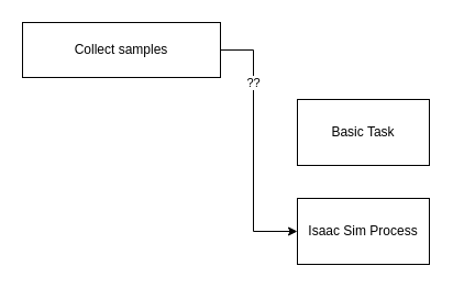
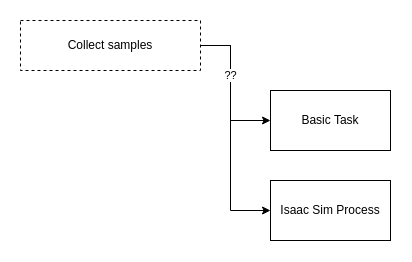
  <mxCell id="0" />
  <mxCell id="1" parent="0" />
+ <mxCell id="2" style="edgeStyle=orthogonalEdgeStyle;rounded=0;orthogonalLoop=1;jettySize=auto;html=1;entryX=0;entryY=0.5;entryDx=0;entryDy=0;" edge="1" parent="1" source="5" target="6"><mxGeometry relative="1" as="geometry"><Array as="points"><mxPoint x="230" y="45" /><mxPoint x="230" y="120" /></Array></mxGeometry></mxCell>
  <mxCell id="3" style="edgeStyle=orthogonalEdgeStyle;rounded=0;orthogonalLoop=1;jettySize=auto;html=1;entryX=0;entryY=0.5;entryDx=0;entryDy=0;" edge="1" parent="1" source="5" target="7"><mxGeometry relative="1" as="geometry"><mxPoint x="230" y="220" as="targetPoint" /><Array as="points"><mxPoint x="230" y="45" /><mxPoint x="230" y="210" /></Array></mxGeometry></mxCell>
  <mxCell id="4" value="??" style="edgeLabel;html=1;align=center;verticalAlign=middle;resizable=0;points=[];" vertex="1" connectable="0" parent="3"><mxGeometry x="-0.494" y="2" relative="1" as="geometry"><mxPoint x="-3" as="offset" /></mxGeometry></mxCell>
- <mxCell id="5" value="Collect samples" style="rounded=0;whiteSpace=wrap;html=1;" vertex="1" parent="1"><mxGeometry x="20" y="20" width="180" height="50" as="geometry" /></mxCell>
+ <mxCell id="5" value="Collect samples" style="rounded=0;whiteSpace=wrap;html=1;dashed=1;" vertex="1" parent="1"><mxGeometry x="20" y="20" width="180" height="50" as="geometry" /></mxCell>
  <mxCell id="6" value="Basic Task" style="whiteSpace=wrap;html=1;" vertex="1" parent="1"><mxGeometry x="270" y="90" width="120" height="60" as="geometry" /></mxCell>
  <mxCell id="7" value="Isaac Sim Process" style="whiteSpace=wrap;html=1;" vertex="1" parent="1"><mxGeometry x="270" y="180" width="120" height="60" as="geometry" /></mxCell>
